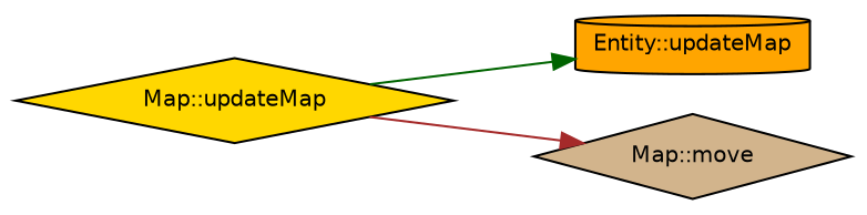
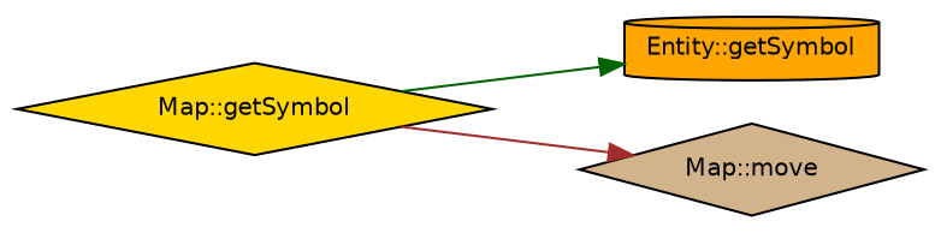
  digraph {
    rankdir=LR
    node [color=black fontname=Helvetica fontsize=10 shape=diamond style=filled]
    edge [fontname=Helvetica fontsize=10 labelfontname=Helvetica labelfontsize=10 style=solid]
-   n1 [fillcolor=gold fontcolor=black height=0.2 label="Map::updateMap" width=0.4]
-   n2 [fillcolor=orange height=0.2 label="Entity::updateMap" shape=cylinder width=0.4]
+   n1 [fillcolor=gold fontcolor=black height=0.2 label="Map::getSymbol" width=0.4]
+   n2 [fillcolor=orange height=0.2 label="Entity::getSymbol" shape=cylinder width=0.4]
    n3 [fillcolor=tan height=0.2 label="Map::move" width=0.4]
    n1 -> n2 [color=darkgreen]
    n1 -> n3 [color=brown]
  }
